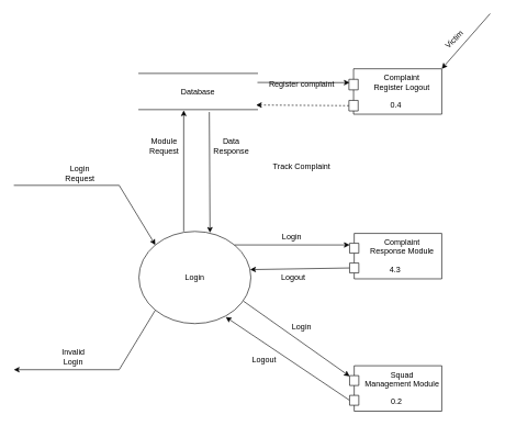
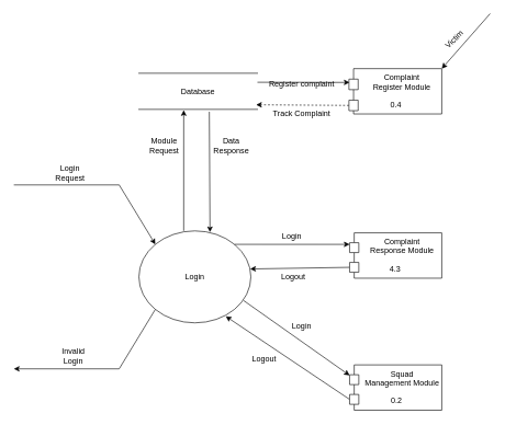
  <mxCell id="0" />
  <mxCell id="1" parent="0" />
  <mxCell id="2" value="Login" style="ellipse;whiteSpace=wrap;html=1;" parent="1" vertex="1"><mxGeometry x="210" y="351" width="170" height="140" as="geometry" /></mxCell>
  <mxCell id="3" value="" style="edgeStyle=none;orthogonalLoop=1;jettySize=auto;html=1;rounded=0;entryX=0;entryY=0;entryDx=0;entryDy=0;" parent="1" target="2" edge="1"><mxGeometry width="100" relative="1" as="geometry"><mxPoint x="20" y="281" as="sourcePoint" /><mxPoint x="170" y="351" as="targetPoint" /><Array as="points"><mxPoint x="180" y="281" /></Array></mxGeometry></mxCell>
  <mxCell id="4" value="" style="edgeStyle=none;orthogonalLoop=1;jettySize=auto;html=1;rounded=0;exitX=0;exitY=1;exitDx=0;exitDy=0;" parent="1" source="2" edge="1"><mxGeometry width="100" relative="1" as="geometry"><mxPoint x="60" y="441" as="sourcePoint" /><mxPoint x="20" y="561" as="targetPoint" /><Array as="points"><mxPoint x="180" y="561" /></Array></mxGeometry></mxCell>
  <mxCell id="5" value="" style="edgeStyle=none;orthogonalLoop=1;jettySize=auto;html=1;rounded=0;exitX=1;exitY=0;exitDx=0;exitDy=0;entryX=0;entryY=0.254;entryDx=0;entryDy=0;entryPerimeter=0;" parent="1" source="2" target="28" edge="1"><mxGeometry width="100" relative="1" as="geometry"><mxPoint x="390" y="362" as="sourcePoint" /><mxPoint x="520" y="372" as="targetPoint" /><Array as="points" /></mxGeometry></mxCell>
  <mxCell id="6" value="" style="edgeStyle=none;orthogonalLoop=1;jettySize=auto;html=1;rounded=0;exitX=0.935;exitY=0.757;exitDx=0;exitDy=0;exitPerimeter=0;entryX=0;entryY=0.232;entryDx=0;entryDy=0;entryPerimeter=0;" parent="1" source="2" target="30" edge="1"><mxGeometry width="100" relative="1" as="geometry"><mxPoint x="520" y="561" as="sourcePoint" /><mxPoint x="510" y="565" as="targetPoint" /><Array as="points" /></mxGeometry></mxCell>
- <mxCell id="7" value="Login&lt;br&gt;Request" style="text;html=1;align=center;verticalAlign=middle;resizable=0;points=[];autosize=1;strokeColor=none;fillColor=none;" parent="1" vertex="1"><mxGeometry x="85" y="243" width="70" height="40" as="geometry" /></mxCell>
+ <mxCell id="7" value="Login&lt;br&gt;Request" style="text;html=1;align=center;verticalAlign=middle;resizable=0;points=[];autosize=1;strokeColor=none;fillColor=none;" parent="1" vertex="1"><mxGeometry x="70" y="243" width="70" height="40" as="geometry" /></mxCell>
  <mxCell id="8" value="Invalid&lt;br&gt;Login" style="text;html=1;align=center;verticalAlign=middle;resizable=0;points=[];autosize=1;strokeColor=none;fillColor=none;" parent="1" vertex="1"><mxGeometry x="80" y="521" width="60" height="40" as="geometry" /></mxCell>
  <mxCell id="9" value="Logout" style="text;html=1;align=center;verticalAlign=middle;resizable=0;points=[];autosize=1;strokeColor=none;fillColor=none;" parent="1" vertex="1"><mxGeometry x="370" y="531" width="60" height="30" as="geometry" /></mxCell>
  <mxCell id="10" value="Login" style="text;html=1;align=center;verticalAlign=middle;resizable=0;points=[];autosize=1;strokeColor=none;fillColor=none;" parent="1" vertex="1"><mxGeometry x="417" y="345" width="50" height="30" as="geometry" /></mxCell>
  <mxCell id="11" value="" style="edgeStyle=none;orthogonalLoop=1;jettySize=auto;html=1;rounded=0;exitX=0;exitY=0;exitDx=0;exitDy=52.5;exitPerimeter=0;entryX=0.776;entryY=0.929;entryDx=0;entryDy=0;entryPerimeter=0;" parent="1" source="30" target="2" edge="1"><mxGeometry width="100" relative="1" as="geometry"><mxPoint x="520.98" y="605" as="sourcePoint" /><mxPoint x="350" y="491" as="targetPoint" /><Array as="points" /></mxGeometry></mxCell>
  <mxCell id="12" value="" style="edgeStyle=none;orthogonalLoop=1;jettySize=auto;html=1;rounded=0;exitX=0;exitY=0;exitDx=0;exitDy=52.5;exitPerimeter=0;entryX=0.994;entryY=0.414;entryDx=0;entryDy=0;entryPerimeter=0;" parent="1" target="2" edge="1" source="28"><mxGeometry width="100" relative="1" as="geometry"><mxPoint x="520" y="415" as="sourcePoint" /><mxPoint x="400" y="407" as="targetPoint" /><Array as="points" /></mxGeometry></mxCell>
  <mxCell id="13" value="Database" style="shape=partialRectangle;whiteSpace=wrap;html=1;left=0;right=0;fillColor=none;" parent="1" vertex="1"><mxGeometry x="210" y="111" width="180" height="55" as="geometry" /></mxCell>
  <mxCell id="14" value="" style="edgeStyle=none;orthogonalLoop=1;jettySize=auto;html=1;rounded=0;entryX=0.378;entryY=1.022;entryDx=0;entryDy=0;entryPerimeter=0;exitX=0.4;exitY=0;exitDx=0;exitDy=0;exitPerimeter=0;" parent="1" source="2" target="13" edge="1"><mxGeometry width="100" relative="1" as="geometry"><mxPoint x="255" y="331" as="sourcePoint" /><mxPoint x="280" y="191" as="targetPoint" /><Array as="points" /></mxGeometry></mxCell>
  <mxCell id="15" value="" style="edgeStyle=none;orthogonalLoop=1;jettySize=auto;html=1;rounded=0;exitX=0.594;exitY=1.067;exitDx=0;exitDy=0;exitPerimeter=0;entryX=0.635;entryY=0.014;entryDx=0;entryDy=0;entryPerimeter=0;" parent="1" source="13" target="2" edge="1"><mxGeometry width="100" relative="1" as="geometry"><mxPoint x="280" y="271" as="sourcePoint" /><mxPoint x="330" y="341" as="targetPoint" /><Array as="points" /></mxGeometry></mxCell>
  <mxCell id="16" value="Module&lt;br&gt;Request" style="text;html=1;align=center;verticalAlign=middle;resizable=0;points=[];autosize=1;strokeColor=none;fillColor=none;" parent="1" vertex="1"><mxGeometry x="213" y="201" width="70" height="40" as="geometry" /></mxCell>
  <mxCell id="17" value="Data&lt;br&gt;Response" style="text;html=1;align=center;verticalAlign=middle;resizable=0;points=[];autosize=1;strokeColor=none;fillColor=none;" parent="1" vertex="1"><mxGeometry x="310" y="202" width="80" height="40" as="geometry" /></mxCell>
  <mxCell id="18" value="" style="edgeStyle=none;orthogonalLoop=1;jettySize=auto;html=1;rounded=0;exitX=1;exitY=0.25;exitDx=0;exitDy=0;" parent="1" source="13" edge="1"><mxGeometry width="100" relative="1" as="geometry"><mxPoint x="400" y="191" as="sourcePoint" /><mxPoint x="530" y="125" as="targetPoint" /><Array as="points" /></mxGeometry></mxCell>
  <mxCell id="19" value="" style="edgeStyle=none;orthogonalLoop=1;jettySize=auto;html=1;rounded=0;entryX=0.989;entryY=0.873;entryDx=0;entryDy=0;entryPerimeter=0;exitX=0;exitY=0;exitDx=0;exitDy=56;exitPerimeter=0;dashed=1;" parent="1" source="26" target="13" edge="1"><mxGeometry width="100" relative="1" as="geometry"><mxPoint x="523.06" y="161" as="sourcePoint" /><mxPoint x="420" y="151" as="targetPoint" /><Array as="points" /></mxGeometry></mxCell>
  <mxCell id="20" value="Login" style="text;html=1;align=center;verticalAlign=middle;resizable=0;points=[];autosize=1;strokeColor=none;fillColor=none;" parent="1" vertex="1"><mxGeometry x="432" y="481" width="50" height="30" as="geometry" /></mxCell>
  <mxCell id="21" value="Logout" style="text;html=1;align=center;verticalAlign=middle;resizable=0;points=[];autosize=1;strokeColor=none;fillColor=none;" parent="1" vertex="1"><mxGeometry x="414" y="406" width="60" height="30" as="geometry" /></mxCell>
  <mxCell id="22" value="Register complaint" style="text;html=1;align=center;verticalAlign=middle;resizable=0;points=[];autosize=1;strokeColor=none;fillColor=none;" parent="1" vertex="1"><mxGeometry x="397" y="112" width="120" height="30" as="geometry" /></mxCell>
- <mxCell id="23" value="Track Complaint" style="text;html=1;align=center;verticalAlign=middle;resizable=0;points=[];autosize=1;strokeColor=none;fillColor=none;" parent="1" vertex="1"><mxGeometry x="402" y="238" width="110" height="30" as="geometry" /></mxCell>
+ <mxCell id="23" value="Track Complaint" style="text;html=1;align=center;verticalAlign=middle;resizable=0;points=[];autosize=1;strokeColor=none;fillColor=none;" parent="1" vertex="1"><mxGeometry x="402" y="158" width="110" height="30" as="geometry" /></mxCell>
  <mxCell id="24" value="" style="edgeStyle=none;orthogonalLoop=1;jettySize=auto;html=1;rounded=0;entryX=1;entryY=0;entryDx=0;entryDy=0;" parent="1" target="26" edge="1"><mxGeometry width="100" relative="1" as="geometry"><mxPoint x="743.5" y="20.28" as="sourcePoint" /><mxPoint x="710" y="85" as="targetPoint" /><Array as="points" /></mxGeometry></mxCell>
  <mxCell id="25" value="Victim" style="text;html=1;align=center;verticalAlign=middle;resizable=0;points=[];autosize=1;strokeColor=none;fillColor=none;rotation=-45;" parent="1" vertex="1"><mxGeometry x="659" y="45" width="60" height="30" as="geometry" /></mxCell>
- <mxCell id="26" value="Complaint&lt;br&gt;Register Logout" style="shape=module;align=left;spacingLeft=20;align=center;verticalAlign=top;whiteSpace=wrap;html=1;jettyWidth=14;jettyHeight=16;" vertex="1" parent="1"><mxGeometry x="529" y="104" width="141" height="69" as="geometry" /></mxCell>
+ <mxCell id="26" value="Complaint&lt;br&gt;Register Module" style="shape=module;align=left;spacingLeft=20;align=center;verticalAlign=top;whiteSpace=wrap;html=1;jettyWidth=14;jettyHeight=16;" vertex="1" parent="1"><mxGeometry x="529" y="104" width="141" height="69" as="geometry" /></mxCell>
  <mxCell id="27" value="0.4" style="text;html=1;align=center;verticalAlign=middle;resizable=0;points=[];autosize=1;strokeColor=none;fillColor=none;" vertex="1" parent="1"><mxGeometry x="580" y="144" width="40" height="30" as="geometry" /></mxCell>
  <mxCell id="28" value="Complaint&lt;br&gt;Response Module" style="shape=module;align=left;spacingLeft=20;align=center;verticalAlign=top;whiteSpace=wrap;html=1;jettyWidth=14;jettyHeight=15;" vertex="1" parent="1"><mxGeometry x="530" y="354" width="140" height="69" as="geometry" /></mxCell>
  <mxCell id="29" value="4.3" style="text;html=1;align=center;verticalAlign=middle;resizable=0;points=[];autosize=1;strokeColor=none;fillColor=none;" vertex="1" parent="1"><mxGeometry x="579" y="394" width="40" height="30" as="geometry" /></mxCell>
  <mxCell id="30" value="Squad&lt;br&gt;Management Module" style="shape=module;align=left;spacingLeft=20;align=center;verticalAlign=top;whiteSpace=wrap;html=1;jettyWidth=14;jettyHeight=15;" vertex="1" parent="1"><mxGeometry x="530" y="555" width="140" height="69" as="geometry" /></mxCell>
  <mxCell id="31" value="0.2" style="text;html=1;align=center;verticalAlign=middle;resizable=0;points=[];autosize=1;strokeColor=none;fillColor=none;" vertex="1" parent="1"><mxGeometry x="581" y="595" width="40" height="30" as="geometry" /></mxCell>
